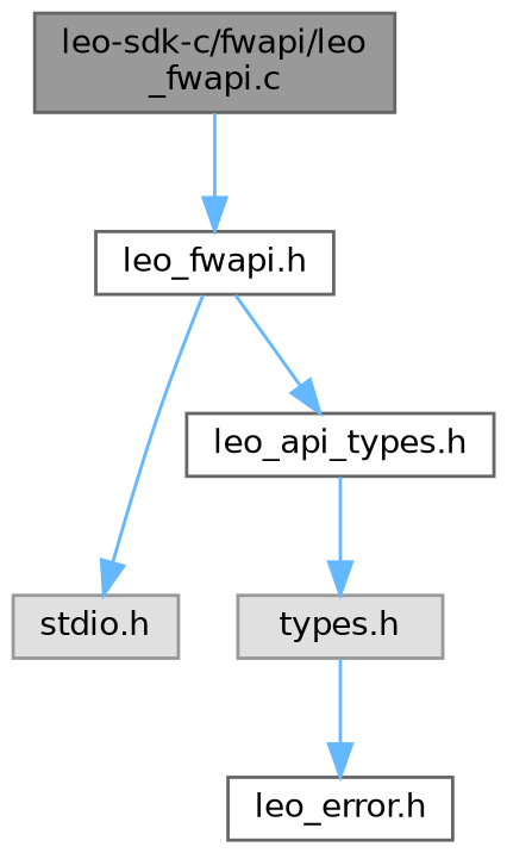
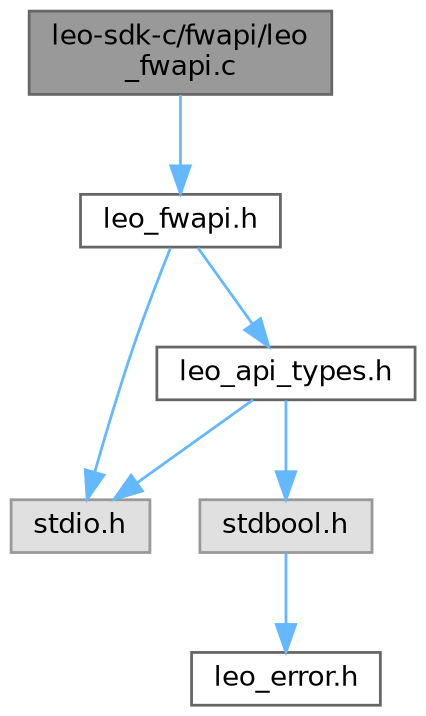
  digraph {
    node [color=grey40 fillcolor=white fontname=Helvetica fontsize=10 shape=box style=filled]
    edge [color=steelblue1 fontname=Helvetica fontsize=10 labelfontname=Helvetica labelfontsize=10 style=solid]
    n1 [color=gray40 fillcolor=grey60 fontcolor=black height=0.2 label="leo-sdk-c/fwapi/leo\l_fwapi.c" width=0.4]
    n2 [height=0.2 label="leo_fwapi.h" width=0.4]
    n3 [height=0.2 label="leo_api_types.h" width=0.4]
    n4 [color=grey60 fillcolor="#E0E0E0" height=0.2 label="stdio.h" width=0.4]
-   n5 [color=grey60 fillcolor="#E0E0E0" height=0.2 label="types.h" width=0.4]
+   n5 [color=grey60 fillcolor="#E0E0E0" height=0.2 label="stdbool.h" width=0.4]
    n6 [height=0.2 label="leo_error.h" width=0.4]
    n1 -> n2
    n2 -> n3
    n2 -> n4
+   n3 -> n4
    n3 -> n5
    n5 -> n6
  }
